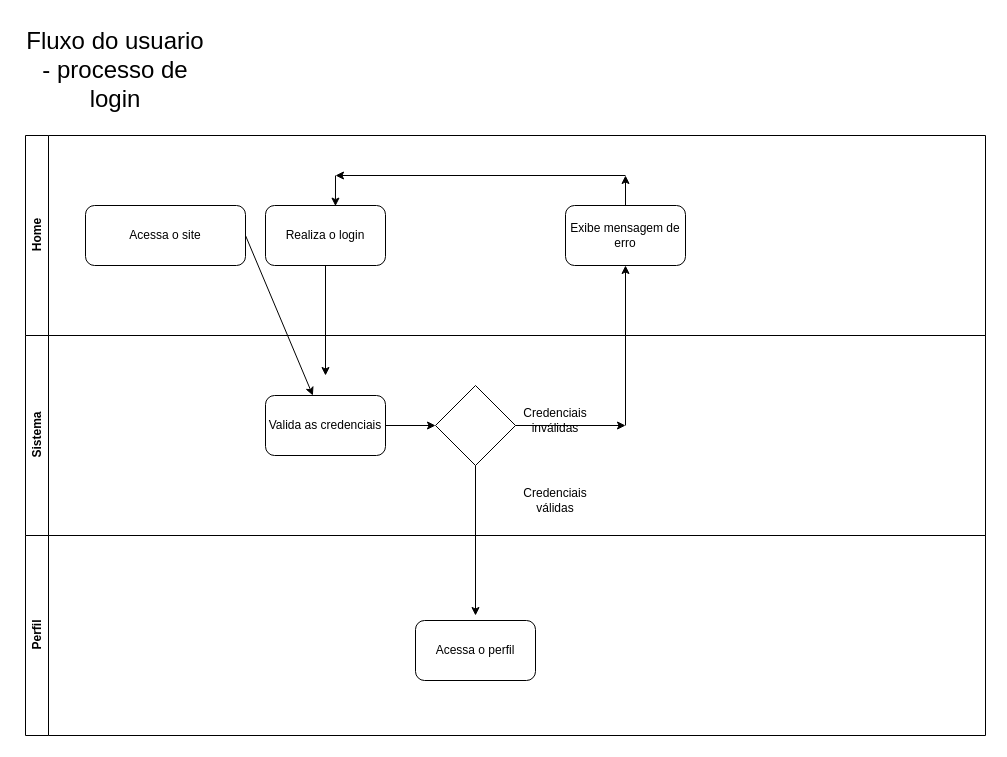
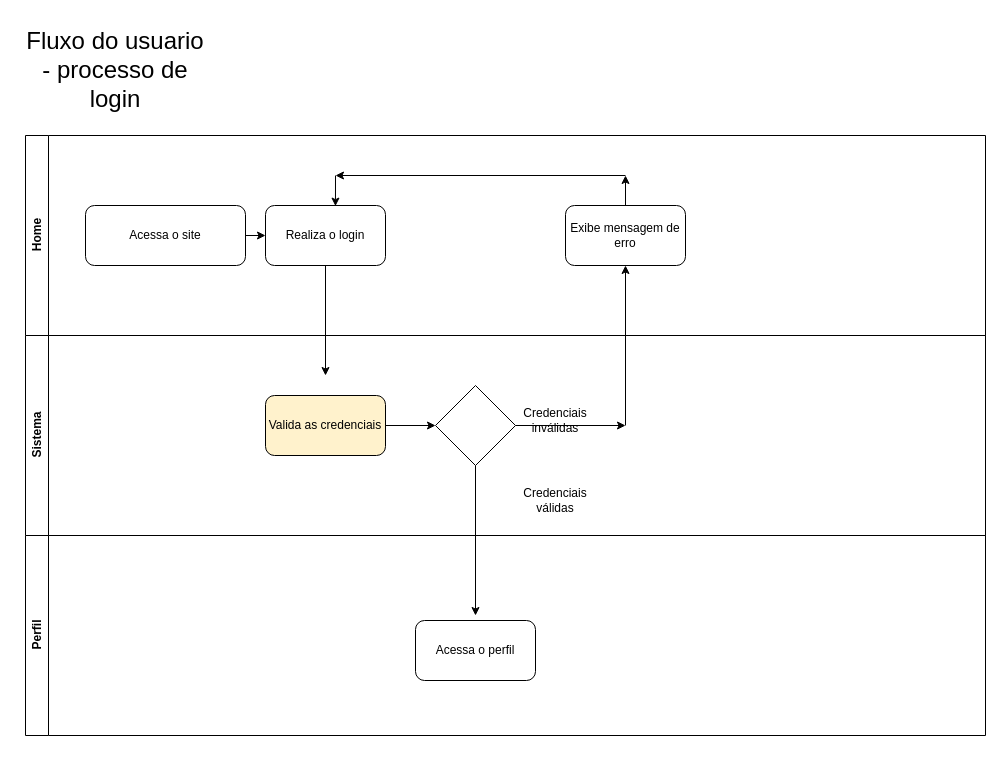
  <mxCell id="0" />
  <mxCell id="1" parent="0" />
  <mxCell id="2" value="Home" style="swimlane;horizontal=0;whiteSpace=wrap;html=1;" vertex="1" parent="1"><mxGeometry x="25" y="135" width="960" height="200" as="geometry" /></mxCell>
  <mxCell id="3" value="Acessa o site" style="rounded=1;whiteSpace=wrap;html=1;" vertex="1" parent="2"><mxGeometry x="60" y="70" width="160" height="60" as="geometry" /></mxCell>
  <mxCell id="4" value="Realiza o login" style="rounded=1;whiteSpace=wrap;html=1;" vertex="1" parent="2"><mxGeometry x="240" y="70" width="120" height="60" as="geometry" /></mxCell>
- <mxCell id="5" value="" style="endArrow=classic;html=1;rounded=0;exitX=1;exitY=0.5;exitDx=0;exitDy=0;" edge="1" parent="2" source="3" target="8"><mxGeometry width="50" height="50" relative="1" as="geometry"><mxPoint x="350" y="190" as="sourcePoint" /><mxPoint x="400" y="140" as="targetPoint" /></mxGeometry></mxCell>
+ <mxCell id="5" value="" style="endArrow=classic;html=1;rounded=0;exitX=1;exitY=0.5;exitDx=0;exitDy=0;entryX=0;entryY=0.5;entryDx=0;entryDy=0;" edge="1" parent="2" source="3" target="4"><mxGeometry width="50" height="50" relative="1" as="geometry"><mxPoint x="350" y="190" as="sourcePoint" /><mxPoint x="400" y="140" as="targetPoint" /></mxGeometry></mxCell>
  <mxCell id="6" value="Exibe mensagem de erro" style="rounded=1;whiteSpace=wrap;html=1;" vertex="1" parent="2"><mxGeometry x="540" y="70" width="120" height="60" as="geometry" /></mxCell>
  <mxCell id="7" value="Sistema" style="swimlane;horizontal=0;whiteSpace=wrap;html=1;" vertex="1" parent="1"><mxGeometry x="25" y="335" width="960" height="200" as="geometry" /></mxCell>
- <mxCell id="8" value="Valida as credenciais" style="rounded=1;whiteSpace=wrap;html=1;" vertex="1" parent="7"><mxGeometry x="240" y="60" width="120" height="60" as="geometry" /></mxCell>
+ <mxCell id="8" value="Valida as credenciais" style="rounded=1;whiteSpace=wrap;html=1;fillColor=#fff2cc;" vertex="1" parent="7"><mxGeometry x="240" y="60" width="120" height="60" as="geometry" /></mxCell>
  <mxCell id="9" value="" style="rhombus;whiteSpace=wrap;html=1;" vertex="1" parent="7"><mxGeometry x="410" y="50" width="80" height="80" as="geometry" /></mxCell>
  <mxCell id="10" value="" style="endArrow=classic;html=1;rounded=0;exitX=1;exitY=0.5;exitDx=0;exitDy=0;" edge="1" parent="7" source="8" target="9"><mxGeometry width="50" height="50" relative="1" as="geometry"><mxPoint x="400" y="280" as="sourcePoint" /><mxPoint x="450" y="230" as="targetPoint" /></mxGeometry></mxCell>
  <mxCell id="11" value="Credenciais válidas" style="text;html=1;align=center;verticalAlign=middle;whiteSpace=wrap;rounded=0;" vertex="1" parent="7"><mxGeometry x="500" y="150" width="60" height="30" as="geometry" /></mxCell>
  <mxCell id="12" value="Credenciais inválidas" style="text;html=1;align=center;verticalAlign=middle;whiteSpace=wrap;rounded=0;" vertex="1" parent="7"><mxGeometry x="500" y="70" width="60" height="30" as="geometry" /></mxCell>
  <mxCell id="13" value="" style="endArrow=classic;html=1;rounded=0;exitX=0.5;exitY=0;exitDx=0;exitDy=0;" edge="1" parent="7" source="6"><mxGeometry width="50" height="50" relative="1" as="geometry"><mxPoint x="650" y="90" as="sourcePoint" /><mxPoint x="600" y="-160" as="targetPoint" /></mxGeometry></mxCell>
  <mxCell id="14" value="" style="endArrow=classic;html=1;rounded=0;" edge="1" parent="7"><mxGeometry width="50" height="50" relative="1" as="geometry"><mxPoint x="600" y="-160" as="sourcePoint" /><mxPoint x="310" y="-160" as="targetPoint" /></mxGeometry></mxCell>
  <mxCell id="15" value="Perfil" style="swimlane;horizontal=0;whiteSpace=wrap;html=1;" vertex="1" parent="1"><mxGeometry x="25" y="535" width="960" height="200" as="geometry" /></mxCell>
  <mxCell id="16" value="Acessa o perfil" style="rounded=1;whiteSpace=wrap;html=1;" vertex="1" parent="15"><mxGeometry x="390" y="85" width="120" height="60" as="geometry" /></mxCell>
  <mxCell id="17" value="" style="endArrow=classic;html=1;rounded=0;exitX=0.5;exitY=1;exitDx=0;exitDy=0;" edge="1" parent="1" source="4"><mxGeometry width="50" height="50" relative="1" as="geometry"><mxPoint x="375" y="375" as="sourcePoint" /><mxPoint x="325" y="375" as="targetPoint" /></mxGeometry></mxCell>
  <mxCell id="18" value="" style="endArrow=classic;html=1;rounded=0;exitX=0.5;exitY=1;exitDx=0;exitDy=0;" edge="1" parent="1" source="9"><mxGeometry width="50" height="50" relative="1" as="geometry"><mxPoint x="655" y="455" as="sourcePoint" /><mxPoint x="475" y="615" as="targetPoint" /></mxGeometry></mxCell>
  <mxCell id="19" value="" style="endArrow=classic;html=1;rounded=0;exitX=1;exitY=0.5;exitDx=0;exitDy=0;" edge="1" parent="1" source="9"><mxGeometry width="50" height="50" relative="1" as="geometry"><mxPoint x="655" y="455" as="sourcePoint" /><mxPoint x="625" y="425" as="targetPoint" /></mxGeometry></mxCell>
  <mxCell id="20" value="&lt;font style=&quot;font-size: 24px;&quot;&gt;Fluxo do usuario - processo de login&lt;/font&gt;" style="text;html=1;align=center;verticalAlign=middle;whiteSpace=wrap;rounded=0;" vertex="1" parent="1"><mxGeometry x="20" y="20" width="190" height="100" as="geometry" /></mxCell>
  <mxCell id="21" value="" style="endArrow=classic;html=1;rounded=0;entryX=0.5;entryY=1;entryDx=0;entryDy=0;" edge="1" parent="1" target="6"><mxGeometry width="50" height="50" relative="1" as="geometry"><mxPoint x="625" y="425" as="sourcePoint" /><mxPoint x="555" y="295" as="targetPoint" /></mxGeometry></mxCell>
  <mxCell id="22" value="" style="endArrow=classic;html=1;rounded=0;entryX=0.583;entryY=0.01;entryDx=0;entryDy=0;entryPerimeter=0;" edge="1" parent="1" target="4"><mxGeometry width="50" height="50" relative="1" as="geometry"><mxPoint x="335" y="175" as="sourcePoint" /><mxPoint x="555" y="295" as="targetPoint" /></mxGeometry></mxCell>
